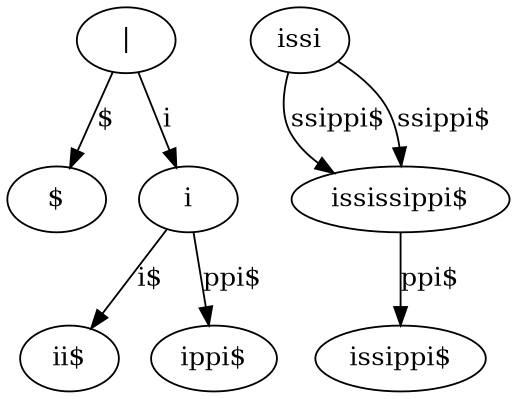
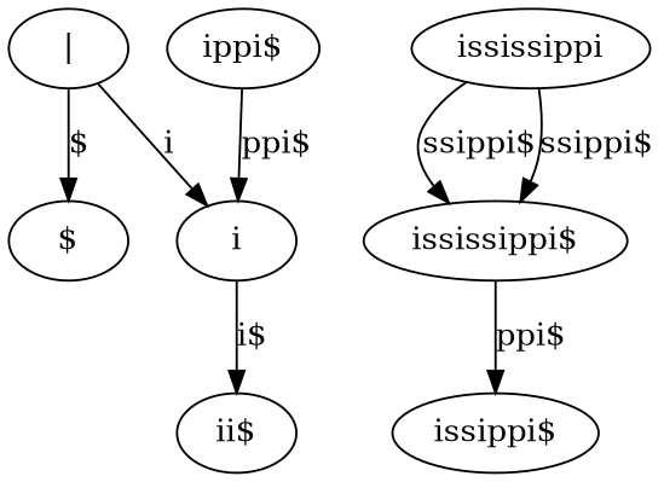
  digraph {
    n1 [label="$"]
    "|"
    n3 [label=i]
    n4 [label="ii$"]
    n5 [label="ippi$"]
-   n6 [label=issi]
+   n6 [label=ississippi]
    n7 [label="ississippi$"]
    n8 [label="issippi$"]
    "|" -> n1 [label="$"]
    "|" -> n3 [label=i]
    n3 -> n4 [label="i$"]
-   n3 -> n5 [label="ppi$"]
+   n5 -> n3 [label="ppi$"]
    n6 -> n7 [label="ssippi$"]
    n6 -> n7 [label="ssippi$"]
    n7 -> n8 [label="ppi$"]
  }
